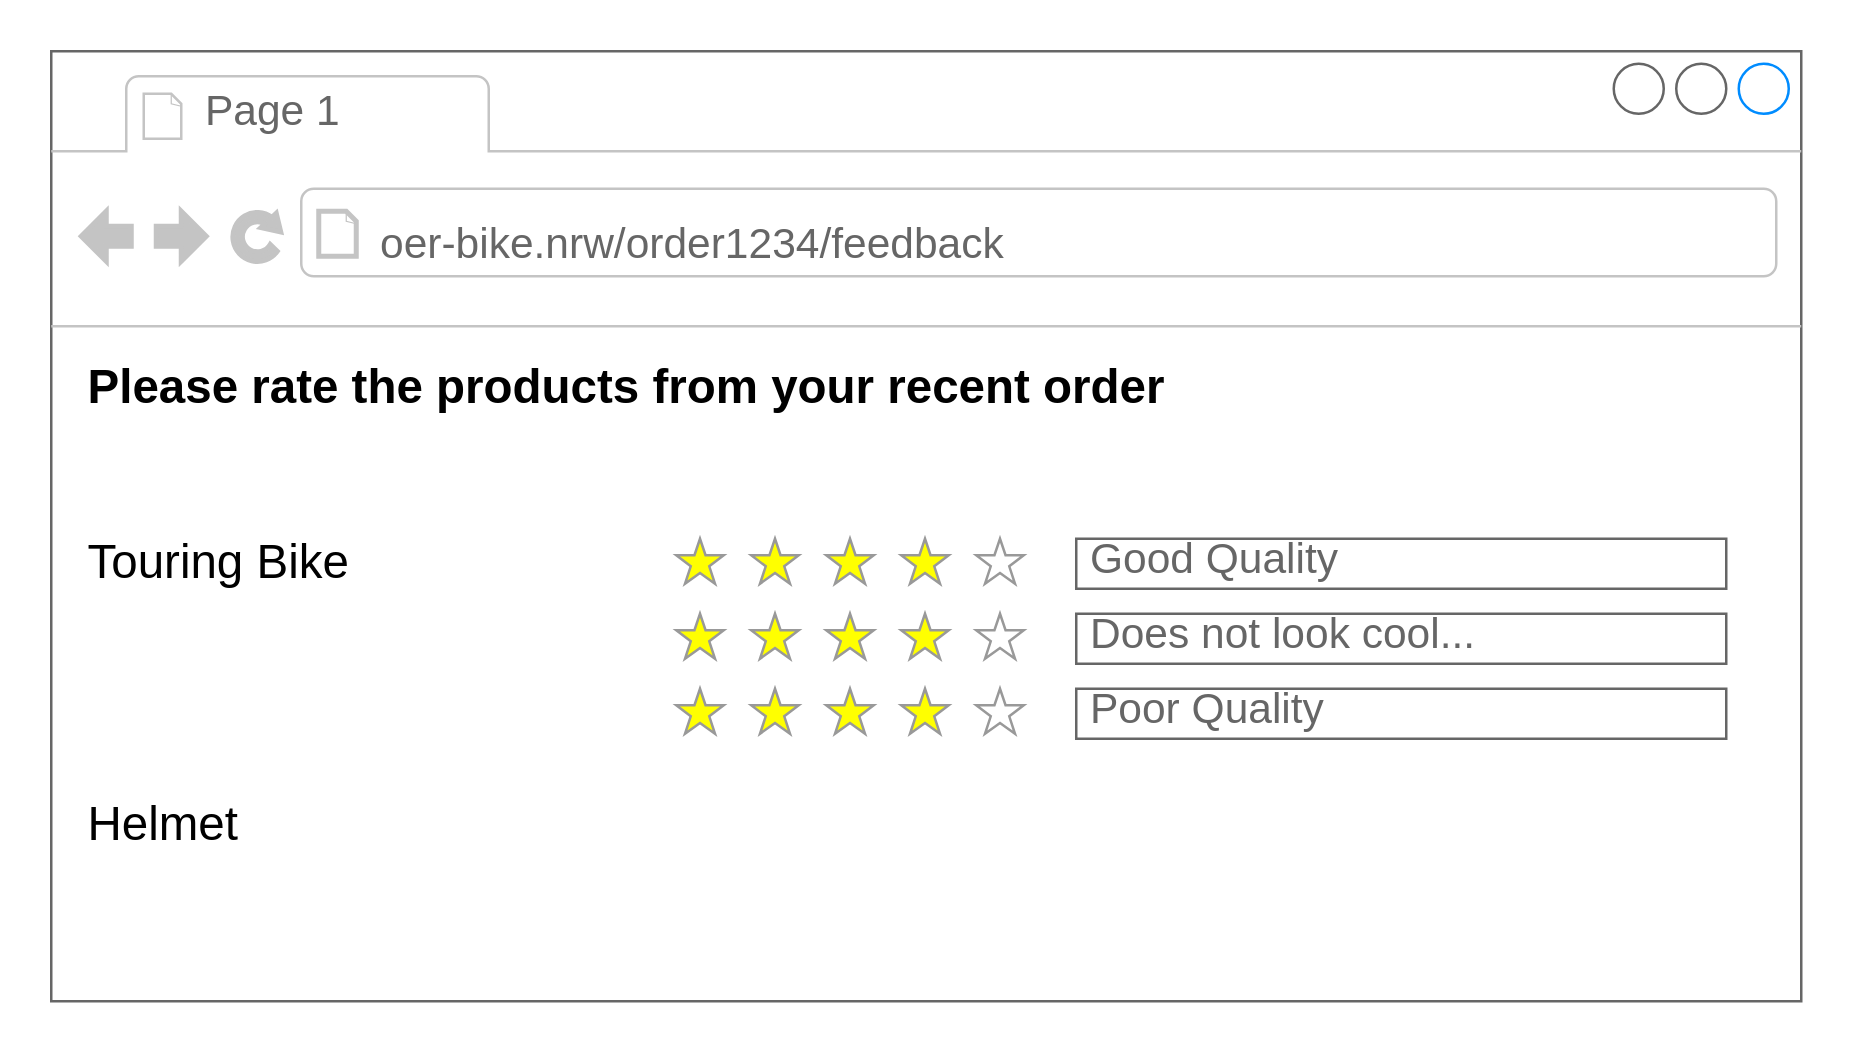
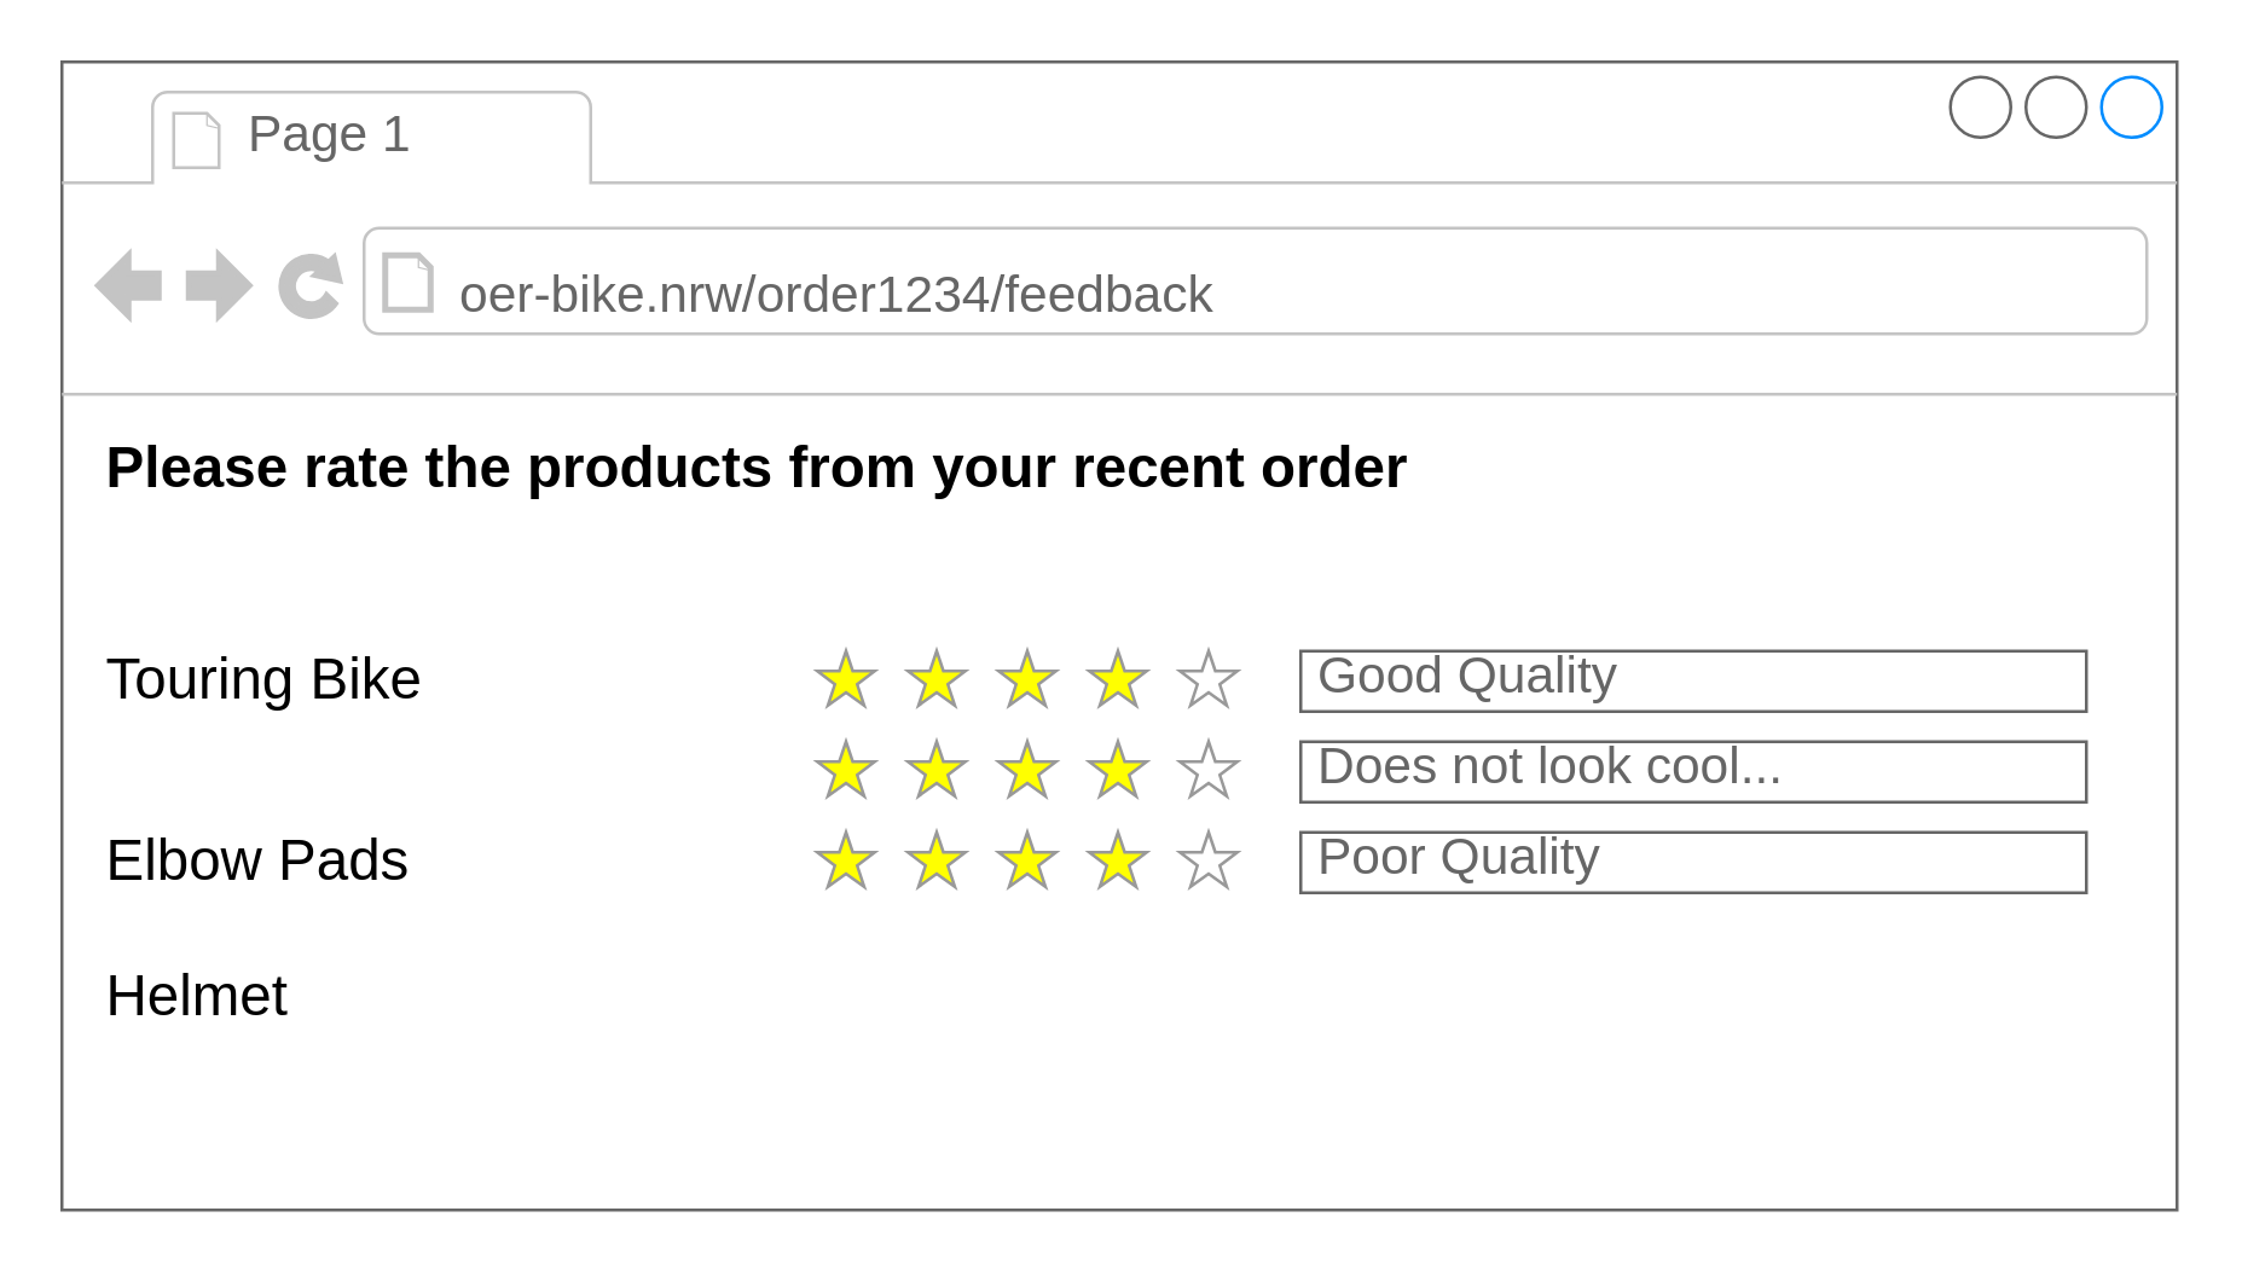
  <mxCell id="0" />
  <mxCell id="1" parent="0" />
  <mxCell id="2" value="" style="strokeWidth=1;shadow=0;dashed=0;align=center;html=1;shape=mxgraph.mockup.containers.browserWindow;rSize=0;strokeColor=#666666;strokeColor2=#008cff;strokeColor3=#c4c4c4;mainText=,;recursiveResize=0;" vertex="1" parent="1"><mxGeometry x="20" y="20" width="700" height="380" as="geometry" /></mxCell>
  <mxCell id="3" value="Page 1" style="strokeWidth=1;shadow=0;dashed=0;align=center;html=1;shape=mxgraph.mockup.containers.anchor;fontSize=17;fontColor=#666666;align=left;" vertex="1" parent="2"><mxGeometry x="60" y="12" width="110" height="26" as="geometry" /></mxCell>
  <mxCell id="4" value="oer-bike.nrw/order1234/feedback" style="strokeWidth=1;shadow=0;dashed=0;align=center;html=1;shape=mxgraph.mockup.containers.anchor;rSize=0;fontSize=17;fontColor=#666666;align=left;" vertex="1" parent="2"><mxGeometry x="130" y="60" width="335" height="35" as="geometry" /></mxCell>
  <mxCell id="5" value="Good Quality" style="strokeWidth=1;shadow=0;dashed=0;align=center;html=1;shape=mxgraph.mockup.text.textBox;fontColor=#666666;align=left;fontSize=17;spacingLeft=4;spacingTop=-3;strokeColor=#666666;mainText=" vertex="1" parent="2"><mxGeometry x="410" y="195" width="260" height="20" as="geometry" /></mxCell>
  <mxCell id="6" value="" style="verticalLabelPosition=bottom;shadow=0;dashed=0;align=center;html=1;verticalAlign=top;strokeWidth=1;shape=mxgraph.mockup.misc.rating;strokeColor=#999999;fillColor=#ffff00;emptyFillColor=#ffffff;grade=4;ratingScale=5;ratingStyle=star;" vertex="1" parent="2"><mxGeometry x="250" y="195" width="150" height="20" as="geometry" /></mxCell>
  <mxCell id="7" value="&lt;b style=&quot;font-size: 19px;&quot;&gt;&lt;font style=&quot;font-size: 19px;&quot;&gt;Please rate the products from your recent order&lt;/font&gt;&lt;/b&gt;" style="text;html=1;strokeColor=none;fillColor=none;align=left;verticalAlign=middle;whiteSpace=wrap;rounded=0;fontSize=19;" vertex="1" parent="2"><mxGeometry x="13" y="120" width="497" height="30" as="geometry" /></mxCell>
  <mxCell id="8" value="Touring Bike" style="text;html=1;strokeColor=none;fillColor=none;align=left;verticalAlign=middle;whiteSpace=wrap;rounded=0;fontSize=19;" vertex="1" parent="2"><mxGeometry x="13" y="190" width="140" height="30" as="geometry" /></mxCell>
  <mxCell id="9" value="Does not look cool..." style="strokeWidth=1;shadow=0;dashed=0;align=center;html=1;shape=mxgraph.mockup.text.textBox;fontColor=#666666;align=left;fontSize=17;spacingLeft=4;spacingTop=-3;strokeColor=#666666;mainText=" vertex="1" parent="2"><mxGeometry x="410" y="225" width="260" height="20" as="geometry" /></mxCell>
  <mxCell id="10" value="" style="verticalLabelPosition=bottom;shadow=0;dashed=0;align=center;html=1;verticalAlign=top;strokeWidth=1;shape=mxgraph.mockup.misc.rating;strokeColor=#999999;fillColor=#ffff00;emptyFillColor=#ffffff;grade=4;ratingScale=5;ratingStyle=star;" vertex="1" parent="2"><mxGeometry x="250" y="225" width="150" height="20" as="geometry" /></mxCell>
  <mxCell id="11" value="Helmet" style="text;html=1;strokeColor=none;fillColor=none;align=left;verticalAlign=middle;whiteSpace=wrap;rounded=0;fontSize=19;" vertex="1" parent="2"><mxGeometry x="13" y="295" width="140" height="30" as="geometry" /></mxCell>
  <mxCell id="12" value="Poor Quality&amp;nbsp;" style="strokeWidth=1;shadow=0;dashed=0;align=center;html=1;shape=mxgraph.mockup.text.textBox;fontColor=#666666;align=left;fontSize=17;spacingLeft=4;spacingTop=-3;strokeColor=#666666;mainText=" vertex="1" parent="2"><mxGeometry x="410" y="255" width="260" height="20" as="geometry" /></mxCell>
  <mxCell id="13" value="" style="verticalLabelPosition=bottom;shadow=0;dashed=0;align=center;html=1;verticalAlign=top;strokeWidth=1;shape=mxgraph.mockup.misc.rating;strokeColor=#999999;fillColor=#ffff00;emptyFillColor=#ffffff;grade=4;ratingScale=5;ratingStyle=star;" vertex="1" parent="2"><mxGeometry x="250" y="255" width="150" height="20" as="geometry" /></mxCell>
+ <mxCell id="14" value="Elbow Pads" style="text;html=1;strokeColor=none;fillColor=none;align=left;verticalAlign=middle;whiteSpace=wrap;rounded=0;fontSize=19;" vertex="1" parent="2"><mxGeometry x="13" y="250" width="140" height="30" as="geometry" /></mxCell>
